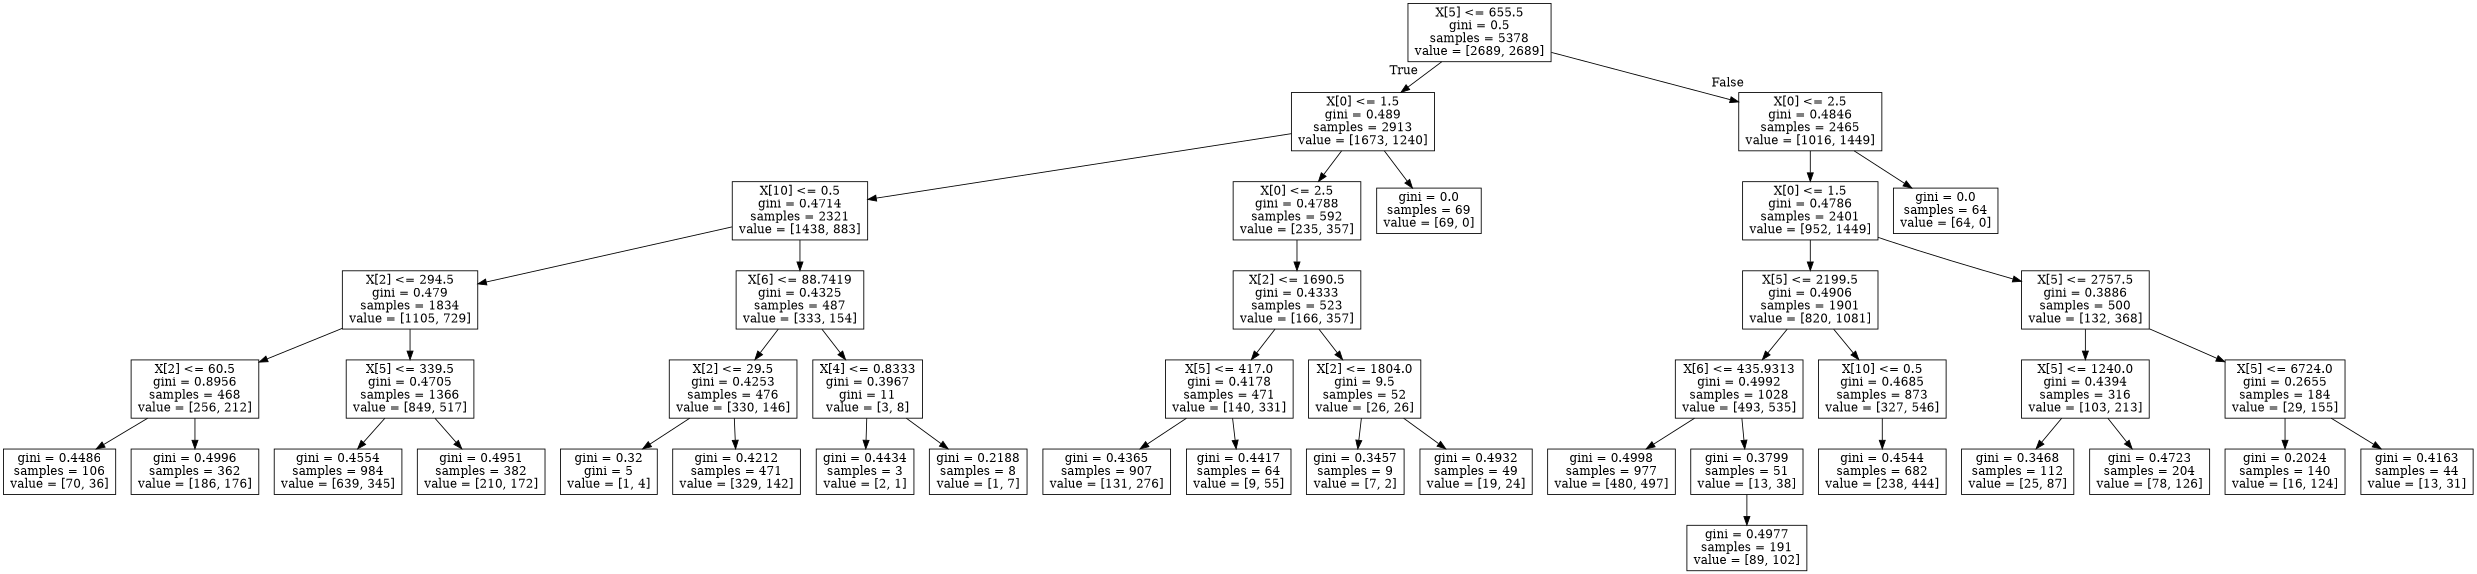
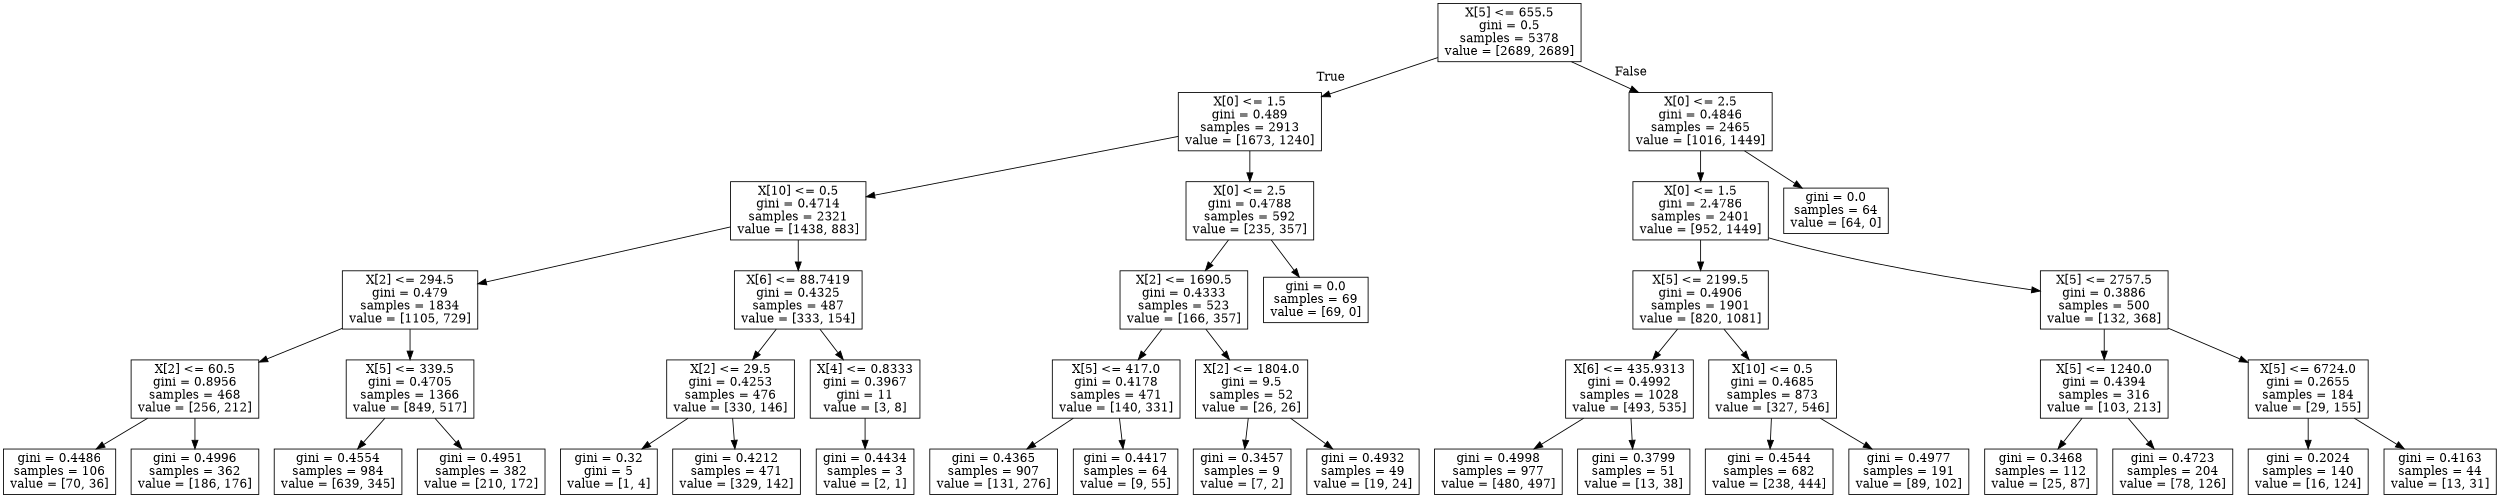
  digraph {
    node [shape=box]
    n1 [label="X[5] <= 655.5\ngini = 0.5\nsamples = 5378\nvalue = [2689, 2689]"]
    n2 [label="X[0] <= 1.5\ngini = 0.489\nsamples = 2913\nvalue = [1673, 1240]"]
    n3 [label="X[0] <= 2.5\ngini = 0.4846\nsamples = 2465\nvalue = [1016, 1449]"]
    n4 [label="X[10] <= 0.5\ngini = 0.4714\nsamples = 2321\nvalue = [1438, 883]"]
    n5 [label="X[0] <= 2.5\ngini = 0.4788\nsamples = 592\nvalue = [235, 357]"]
-   n6 [label="X[0] <= 1.5\ngini = 0.4786\nsamples = 2401\nvalue = [952, 1449]"]
+   n6 [label="X[0] <= 1.5\ngini = 2.4786\nsamples = 2401\nvalue = [952, 1449]"]
    n7 [label="gini = 0.0\nsamples = 64\nvalue = [64, 0]"]
    n8 [label="X[2] <= 294.5\ngini = 0.479\nsamples = 1834\nvalue = [1105, 729]"]
    n9 [label="X[6] <= 88.7419\ngini = 0.4325\nsamples = 487\nvalue = [333, 154]"]
    n10 [label="X[2] <= 1690.5\ngini = 0.4333\nsamples = 523\nvalue = [166, 357]"]
    n11 [label="gini = 0.0\nsamples = 69\nvalue = [69, 0]"]
    n12 [label="X[2] <= 60.5\ngini = 0.8956\nsamples = 468\nvalue = [256, 212]"]
    n13 [label="X[5] <= 339.5\ngini = 0.4705\nsamples = 1366\nvalue = [849, 517]"]
    n14 [label="X[2] <= 29.5\ngini = 0.4253\nsamples = 476\nvalue = [330, 146]"]
    n15 [label="X[4] <= 0.8333\ngini = 0.3967\ngini = 11\nvalue = [3, 8]"]
    n16 [label="gini = 0.4486\nsamples = 106\nvalue = [70, 36]"]
    n17 [label="gini = 0.4996\nsamples = 362\nvalue = [186, 176]"]
    n18 [label="gini = 0.4554\nsamples = 984\nvalue = [639, 345]"]
    n19 [label="gini = 0.4951\nsamples = 382\nvalue = [210, 172]"]
    n20 [label="gini = 0.32\ngini = 5\nvalue = [1, 4]"]
    n21 [label="gini = 0.4212\nsamples = 471\nvalue = [329, 142]"]
    n22 [label="gini = 0.4434\nsamples = 3\nvalue = [2, 1]"]
-   n23 [label="gini = 0.2188\nsamples = 8\nvalue = [1, 7]"]
    n24 [label="X[5] <= 417.0\ngini = 0.4178\nsamples = 471\nvalue = [140, 331]"]
    n25 [label="X[2] <= 1804.0\ngini = 9.5\nsamples = 52\nvalue = [26, 26]"]
    n26 [label="gini = 0.4365\nsamples = 907\nvalue = [131, 276]"]
    n27 [label="gini = 0.4417\nsamples = 64\nvalue = [9, 55]"]
    n28 [label="gini = 0.3457\nsamples = 9\nvalue = [7, 2]"]
    n29 [label="gini = 0.4932\nsamples = 49\nvalue = [19, 24]"]
    n30 [label="X[5] <= 2199.5\ngini = 0.4906\nsamples = 1901\nvalue = [820, 1081]"]
    n31 [label="X[5] <= 2757.5\ngini = 0.3886\nsamples = 500\nvalue = [132, 368]"]
    n32 [label="X[6] <= 435.9313\ngini = 0.4992\nsamples = 1028\nvalue = [493, 535]"]
    n33 [label="X[10] <= 0.5\ngini = 0.4685\nsamples = 873\nvalue = [327, 546]"]
    n34 [label="X[5] <= 1240.0\ngini = 0.4394\nsamples = 316\nvalue = [103, 213]"]
    n35 [label="X[5] <= 6724.0\ngini = 0.2655\nsamples = 184\nvalue = [29, 155]"]
    n36 [label="gini = 0.4998\nsamples = 977\nvalue = [480, 497]"]
    n37 [label="gini = 0.3799\nsamples = 51\nvalue = [13, 38]"]
    n38 [label="gini = 0.4544\nsamples = 682\nvalue = [238, 444]"]
    n39 [label="gini = 0.4977\nsamples = 191\nvalue = [89, 102]"]
    n40 [label="gini = 0.3468\nsamples = 112\nvalue = [25, 87]"]
    n41 [label="gini = 0.4723\nsamples = 204\nvalue = [78, 126]"]
    n42 [label="gini = 0.2024\nsamples = 140\nvalue = [16, 124]"]
    n43 [label="gini = 0.4163\nsamples = 44\nvalue = [13, 31]"]
    n1 -> n2 [headlabel=True labelangle=45 labeldistance=2.5]
    n1 -> n3 [headlabel=False labelangle=-45 labeldistance=2.5]
    n2 -> n4
    n2 -> n5
    n3 -> n6
    n3 -> n7
    n4 -> n8
    n4 -> n9
    n5 -> n10
-   n2 -> n11
+   n5 -> n11
    n6 -> n30
    n6 -> n31
    n8 -> n12
    n8 -> n13
    n9 -> n14
    n9 -> n15
    n10 -> n24
    n10 -> n25
    n12 -> n16
    n12 -> n17
    n13 -> n18
    n13 -> n19
    n14 -> n20
    n14 -> n21
    n15 -> n22
-   n15 -> n23
    n24 -> n26
    n24 -> n27
    n25 -> n28
    n25 -> n29
    n30 -> n32
    n30 -> n33
    n31 -> n34
    n31 -> n35
    n32 -> n36
    n32 -> n37
    n33 -> n38
-   n37 -> n39
+   n33 -> n39
    n34 -> n40
    n34 -> n41
    n35 -> n42
    n35 -> n43
  }
